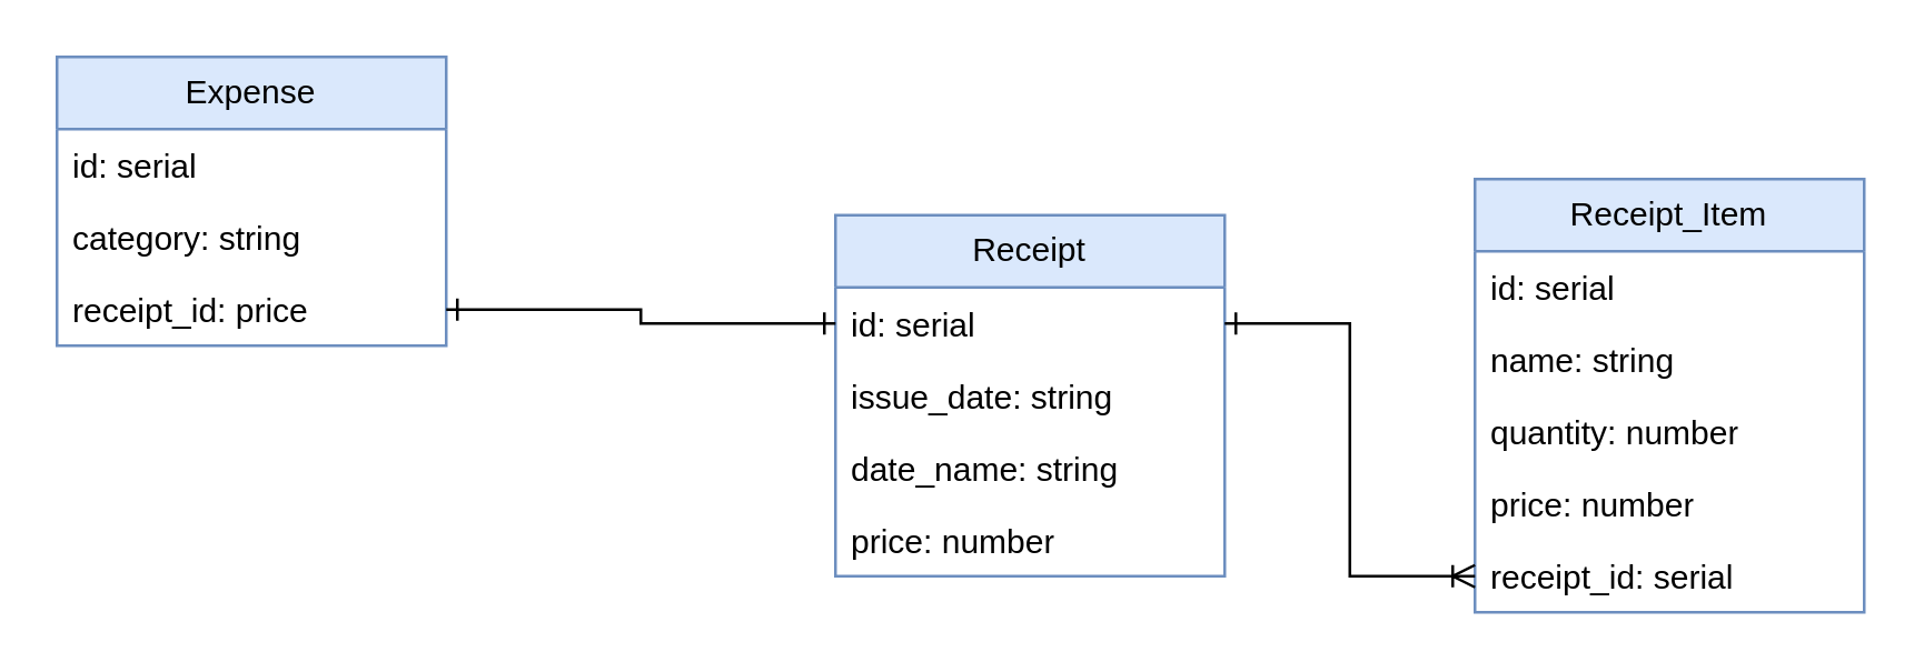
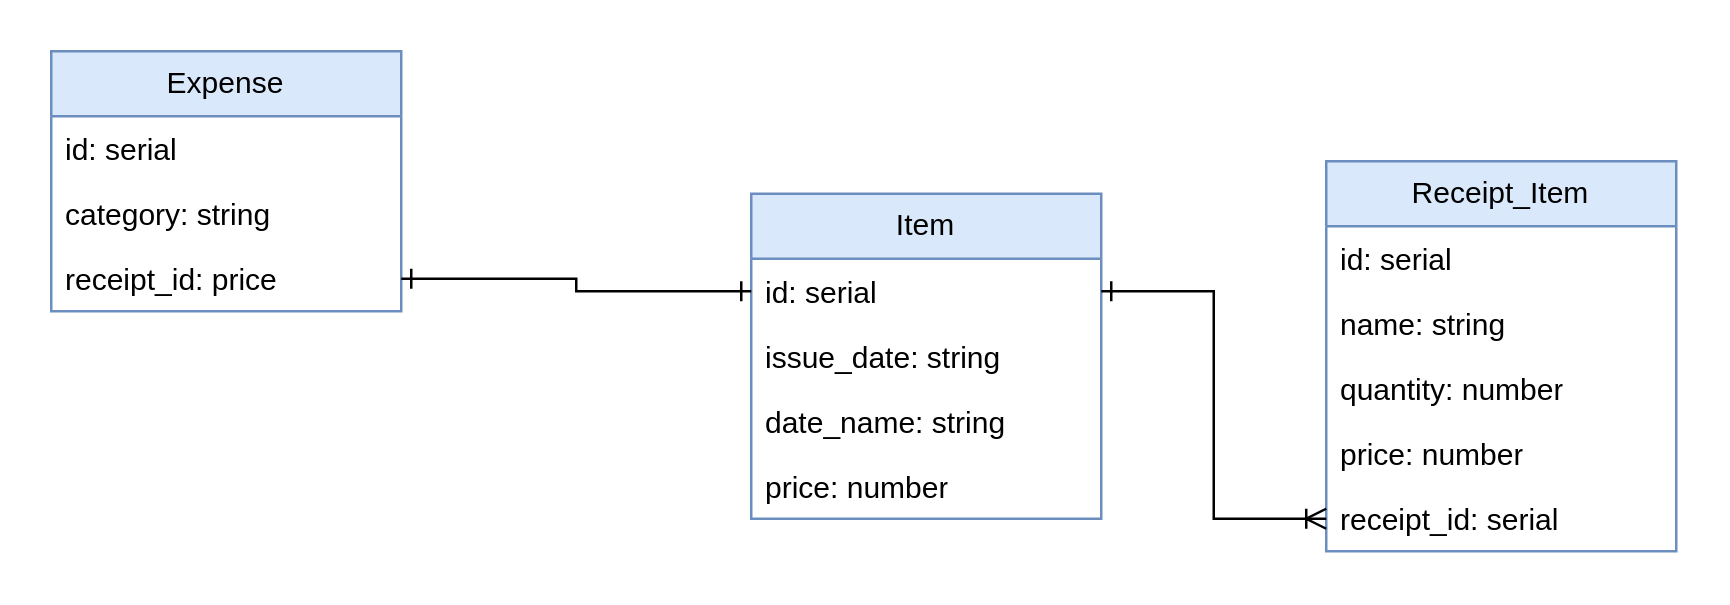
  <mxCell id="0" />
  <mxCell id="1" parent="0" />
- <mxCell id="2" value="Receipt" style="swimlane;fontStyle=0;childLayout=stackLayout;horizontal=1;startSize=26;fillColor=#dae8fc;horizontalStack=0;resizeParent=1;resizeParentMax=0;resizeLast=0;collapsible=1;marginBottom=0;whiteSpace=wrap;html=1;strokeColor=#6c8ebf;" vertex="1" parent="1"><mxGeometry x="300" y="77" width="140" height="130" as="geometry" /></mxCell>
+ <mxCell id="2" value="Item" style="swimlane;fontStyle=0;childLayout=stackLayout;horizontal=1;startSize=26;fillColor=#dae8fc;horizontalStack=0;resizeParent=1;resizeParentMax=0;resizeLast=0;collapsible=1;marginBottom=0;whiteSpace=wrap;html=1;strokeColor=#6c8ebf;" vertex="1" parent="1"><mxGeometry x="300" y="77" width="140" height="130" as="geometry" /></mxCell>
  <mxCell id="3" value="id: serial" style="text;strokeColor=none;fillColor=none;align=left;verticalAlign=top;spacingLeft=4;spacingRight=4;overflow=hidden;rotatable=0;points=[[0,0.5],[1,0.5]];portConstraint=eastwest;whiteSpace=wrap;html=1;" vertex="1" parent="2"><mxGeometry y="26" width="140" height="26" as="geometry" /></mxCell>
  <mxCell id="4" value="issue_d&lt;span style=&quot;background-color: initial;&quot;&gt;ate: string&lt;/span&gt;" style="text;strokeColor=none;fillColor=none;align=left;verticalAlign=top;spacingLeft=4;spacingRight=4;overflow=hidden;rotatable=0;points=[[0,0.5],[1,0.5]];portConstraint=eastwest;whiteSpace=wrap;html=1;" vertex="1" parent="2"><mxGeometry y="52" width="140" height="26" as="geometry" /></mxCell>
  <mxCell id="5" value="date_name: string" style="text;strokeColor=none;fillColor=none;align=left;verticalAlign=top;spacingLeft=4;spacingRight=4;overflow=hidden;rotatable=0;points=[[0,0.5],[1,0.5]];portConstraint=eastwest;whiteSpace=wrap;html=1;" vertex="1" parent="2"><mxGeometry y="78" width="140" height="26" as="geometry" /></mxCell>
  <mxCell id="6" value="price: number" style="text;strokeColor=none;fillColor=none;align=left;verticalAlign=top;spacingLeft=4;spacingRight=4;overflow=hidden;rotatable=0;points=[[0,0.5],[1,0.5]];portConstraint=eastwest;whiteSpace=wrap;html=1;" vertex="1" parent="2"><mxGeometry y="104" width="140" height="26" as="geometry" /></mxCell>
  <mxCell id="7" value="Receipt_Item" style="swimlane;fontStyle=0;childLayout=stackLayout;horizontal=1;startSize=26;fillColor=#dae8fc;horizontalStack=0;resizeParent=1;resizeParentMax=0;resizeLast=0;collapsible=1;marginBottom=0;whiteSpace=wrap;html=1;strokeColor=#6c8ebf;align=center;verticalAlign=middle;fontFamily=Helvetica;fontSize=12;" vertex="1" parent="1"><mxGeometry x="530" y="64" width="140" height="156" as="geometry" /></mxCell>
  <mxCell id="8" value="id: serial" style="text;strokeColor=none;fillColor=none;align=left;verticalAlign=top;spacingLeft=4;spacingRight=4;overflow=hidden;rotatable=0;points=[[0,0.5],[1,0.5]];portConstraint=eastwest;whiteSpace=wrap;html=1;fontFamily=Helvetica;fontSize=12;fontColor=default;fontStyle=0;" vertex="1" parent="7"><mxGeometry y="26" width="140" height="26" as="geometry" /></mxCell>
  <mxCell id="9" value="name: string" style="text;strokeColor=none;fillColor=none;align=left;verticalAlign=top;spacingLeft=4;spacingRight=4;overflow=hidden;rotatable=0;points=[[0,0.5],[1,0.5]];portConstraint=eastwest;whiteSpace=wrap;html=1;fontFamily=Helvetica;fontSize=12;fontColor=default;fontStyle=0;" vertex="1" parent="7"><mxGeometry y="52" width="140" height="26" as="geometry" /></mxCell>
  <mxCell id="10" value="quantity: number&lt;div&gt;&lt;br&gt;&lt;/div&gt;" style="text;strokeColor=none;fillColor=none;align=left;verticalAlign=top;spacingLeft=4;spacingRight=4;overflow=hidden;rotatable=0;points=[[0,0.5],[1,0.5]];portConstraint=eastwest;whiteSpace=wrap;html=1;fontFamily=Helvetica;fontSize=12;fontColor=default;fontStyle=0;" vertex="1" parent="7"><mxGeometry y="78" width="140" height="26" as="geometry" /></mxCell>
  <mxCell id="11" value="price: number" style="text;strokeColor=none;fillColor=none;align=left;verticalAlign=top;spacingLeft=4;spacingRight=4;overflow=hidden;rotatable=0;points=[[0,0.5],[1,0.5]];portConstraint=eastwest;whiteSpace=wrap;html=1;fontFamily=Helvetica;fontSize=12;fontColor=default;fontStyle=0;" vertex="1" parent="7"><mxGeometry y="104" width="140" height="26" as="geometry" /></mxCell>
  <mxCell id="12" value="receipt_id: serial" style="text;strokeColor=none;fillColor=none;align=left;verticalAlign=top;spacingLeft=4;spacingRight=4;overflow=hidden;rotatable=0;points=[[0,0.5],[1,0.5]];portConstraint=eastwest;whiteSpace=wrap;html=1;fontFamily=Helvetica;fontSize=12;fontColor=default;fontStyle=0;" vertex="1" parent="7"><mxGeometry y="130" width="140" height="26" as="geometry" /></mxCell>
  <mxCell id="13" style="edgeStyle=orthogonalEdgeStyle;rounded=0;orthogonalLoop=1;jettySize=auto;html=1;entryX=1;entryY=0.5;entryDx=0;entryDy=0;fontFamily=Helvetica;fontSize=12;fontColor=default;fontStyle=0;endArrow=ERone;endFill=0;startArrow=ERoneToMany;startFill=0;" edge="1" parent="1" source="12" target="3"><mxGeometry relative="1" as="geometry" /></mxCell>
  <mxCell id="14" value="Expense" style="swimlane;fontStyle=0;childLayout=stackLayout;horizontal=1;startSize=26;fillColor=#dae8fc;horizontalStack=0;resizeParent=1;resizeParentMax=0;resizeLast=0;collapsible=1;marginBottom=0;whiteSpace=wrap;html=1;strokeColor=#6c8ebf;align=center;verticalAlign=middle;fontFamily=Helvetica;fontSize=12;" vertex="1" parent="1"><mxGeometry x="20" y="20" width="140" height="104" as="geometry" /></mxCell>
  <mxCell id="15" value="&lt;div&gt;&lt;span style=&quot;background-color: initial;&quot;&gt;id: serial&lt;/span&gt;&lt;/div&gt;" style="text;strokeColor=none;fillColor=none;align=left;verticalAlign=top;spacingLeft=4;spacingRight=4;overflow=hidden;rotatable=0;points=[[0,0.5],[1,0.5]];portConstraint=eastwest;whiteSpace=wrap;html=1;fontFamily=Helvetica;fontSize=12;fontColor=default;fontStyle=0;" vertex="1" parent="14"><mxGeometry y="26" width="140" height="26" as="geometry" /></mxCell>
  <mxCell id="16" value="category: string" style="text;strokeColor=none;fillColor=none;align=left;verticalAlign=top;spacingLeft=4;spacingRight=4;overflow=hidden;rotatable=0;points=[[0,0.5],[1,0.5]];portConstraint=eastwest;whiteSpace=wrap;html=1;fontFamily=Helvetica;fontSize=12;fontColor=default;fontStyle=0;" vertex="1" parent="14"><mxGeometry y="52" width="140" height="26" as="geometry" /></mxCell>
  <mxCell id="17" value="receipt_id: price&lt;div&gt;&lt;br&gt;&lt;/div&gt;" style="text;strokeColor=none;fillColor=none;align=left;verticalAlign=top;spacingLeft=4;spacingRight=4;overflow=hidden;rotatable=0;points=[[0,0.5],[1,0.5]];portConstraint=eastwest;whiteSpace=wrap;html=1;fontFamily=Helvetica;fontSize=12;fontColor=default;fontStyle=0;" vertex="1" parent="14"><mxGeometry y="78" width="140" height="26" as="geometry" /></mxCell>
  <mxCell id="18" style="edgeStyle=orthogonalEdgeStyle;rounded=0;orthogonalLoop=1;jettySize=auto;html=1;fontFamily=Helvetica;fontSize=12;fontColor=default;fontStyle=0;startArrow=ERone;startFill=0;endArrow=ERone;endFill=0;" edge="1" parent="1" source="17" target="3"><mxGeometry relative="1" as="geometry" /></mxCell>
